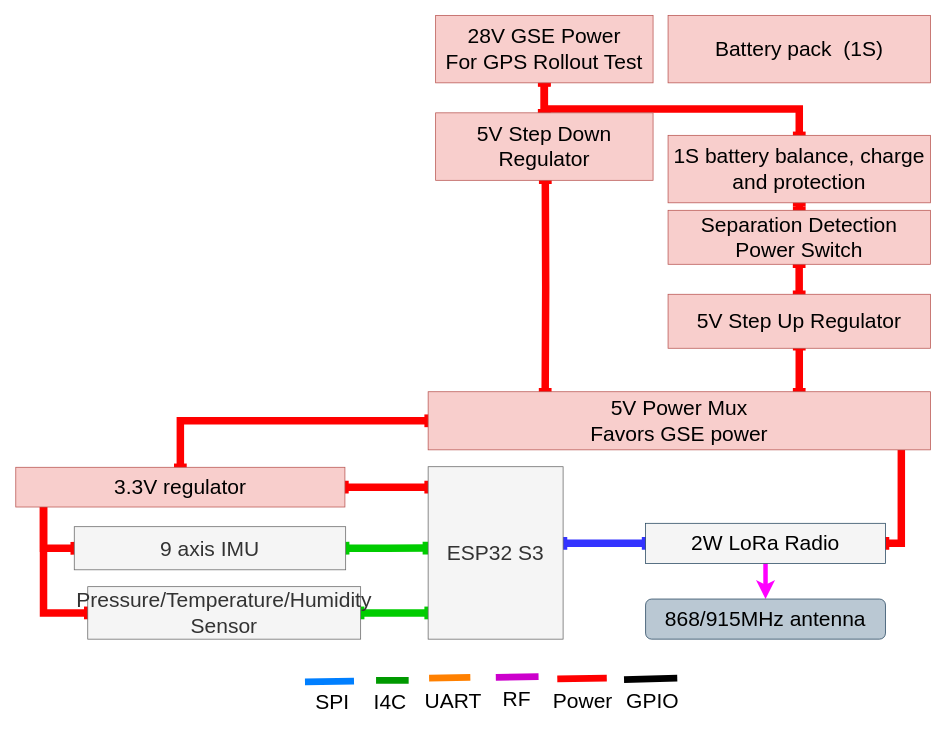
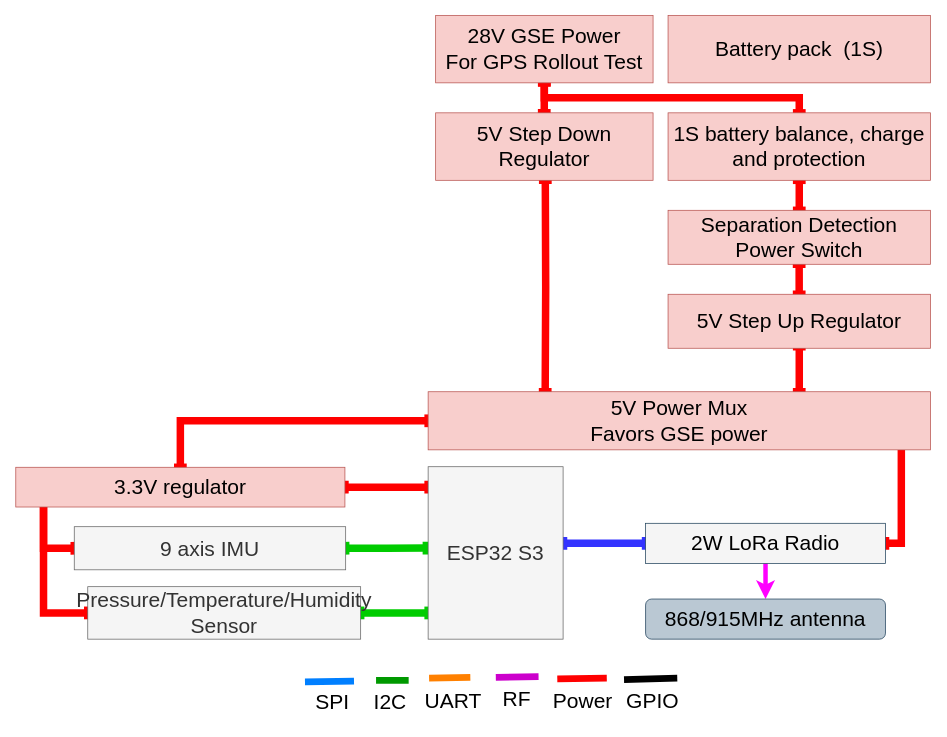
  <mxCell id="0" />
  <mxCell id="1" parent="0" />
  <mxCell id="2" value="" style="edgeStyle=orthogonalEdgeStyle;rounded=0;orthogonalLoop=1;jettySize=auto;html=1;strokeColor=#FF0000;endArrow=baseDash;endFill=0;strokeWidth=10;startArrow=baseDash;startFill=0;exitX=0.5;exitY=1;exitDx=0;exitDy=0;entryX=0.233;entryY=0;entryDx=0;entryDy=0;entryPerimeter=0;" edge="1" parent="1" target="28"><mxGeometry relative="1" as="geometry"><Array as="points" /><mxPoint x="726.27" y="240" as="sourcePoint" /><mxPoint x="726.27" y="280" as="targetPoint" /></mxGeometry></mxCell>
  <mxCell id="3" value="" style="edgeStyle=orthogonalEdgeStyle;rounded=0;orthogonalLoop=1;jettySize=auto;html=1;strokeColor=#FF0000;endArrow=baseDash;endFill=0;strokeWidth=10;startArrow=baseDash;startFill=0;exitX=0.5;exitY=1;exitDx=0;exitDy=0;entryX=0.5;entryY=0;entryDx=0;entryDy=0;" edge="1" parent="1"><mxGeometry relative="1" as="geometry"><Array as="points"><mxPoint x="724.89" y="140" /><mxPoint x="724.89" y="140" /></Array><mxPoint x="724.89" y="110" as="sourcePoint" /><mxPoint x="724.89" y="150" as="targetPoint" /></mxGeometry></mxCell>
  <mxCell id="4" value="" style="edgeStyle=orthogonalEdgeStyle;rounded=0;orthogonalLoop=1;jettySize=auto;html=1;strokeColor=#FF0000;endArrow=baseDash;endFill=0;strokeWidth=10;startArrow=baseDash;startFill=0;exitX=0.5;exitY=0.972;exitDx=0;exitDy=0;entryX=0.5;entryY=0;entryDx=0;entryDy=0;exitPerimeter=0;" edge="1" parent="1" source="39"><mxGeometry relative="1" as="geometry"><Array as="points"><mxPoint x="1065" y="512" /></Array><mxPoint x="1064.93" y="482" as="sourcePoint" /><mxPoint x="1064.93" y="522" as="targetPoint" /></mxGeometry></mxCell>
  <mxCell id="5" value="" style="edgeStyle=orthogonalEdgeStyle;rounded=0;orthogonalLoop=1;jettySize=auto;html=1;strokeColor=#FF0000;endArrow=baseDash;endFill=0;strokeWidth=10;startArrow=baseDash;startFill=0;exitX=0.5;exitY=1;exitDx=0;exitDy=0;entryX=0.5;entryY=0;entryDx=0;entryDy=0;" edge="1" parent="1"><mxGeometry relative="1" as="geometry"><Array as="points"><mxPoint x="1064.86" y="382" /><mxPoint x="1064.86" y="382" /></Array><mxPoint x="1064.86" y="352" as="sourcePoint" /><mxPoint x="1064.86" y="392" as="targetPoint" /></mxGeometry></mxCell>
  <mxCell id="6" style="edgeStyle=orthogonalEdgeStyle;rounded=0;orthogonalLoop=1;jettySize=auto;html=1;strokeWidth=10;endArrow=baseDash;endFill=0;fillColor=#f8cecc;strokeColor=#FF0000;entryX=0;entryY=0.5;entryDx=0;entryDy=0;exitX=0.087;exitY=0.993;exitDx=0;exitDy=0;exitPerimeter=0;" parent="1" edge="1" target="35" source="33"><mxGeometry relative="1" as="geometry"><mxPoint x="57" y="742" as="sourcePoint" /><mxPoint x="96" y="1305" as="targetPoint" /><Array as="points"><mxPoint x="57" y="675" /><mxPoint x="57" y="817" /></Array></mxGeometry></mxCell>
  <mxCell id="7" style="edgeStyle=orthogonalEdgeStyle;rounded=0;orthogonalLoop=1;jettySize=auto;html=1;entryX=0;entryY=0.5;entryDx=0;entryDy=0;strokeWidth=10;endArrow=baseDash;endFill=0;fillColor=#fff2cc;strokeColor=#FF0000;startArrow=baseDash;startFill=0;exitX=0.5;exitY=0;exitDx=0;exitDy=0;" parent="1" source="33" target="28" edge="1"><mxGeometry relative="1" as="geometry"><mxPoint x="800" y="512" as="sourcePoint" /><Array as="points"><mxPoint x="240" y="561" /></Array><mxPoint x="800" y="560" as="targetPoint" /></mxGeometry></mxCell>
  <mxCell id="8" style="edgeStyle=orthogonalEdgeStyle;rounded=0;orthogonalLoop=1;jettySize=auto;html=1;entryX=0;entryY=0.5;entryDx=0;entryDy=0;strokeWidth=6;strokeColor=#FF00FF;exitX=0.5;exitY=1;exitDx=0;exitDy=0;" parent="1" source="37" target="38" edge="1"><mxGeometry relative="1" as="geometry"><mxPoint x="1030" y="821.48" as="targetPoint" /><mxPoint x="1030" y="774.48" as="sourcePoint" /><Array as="points"><mxPoint x="1020" y="778.48" /><mxPoint x="1020" y="778.48" /></Array></mxGeometry></mxCell>
  <mxCell id="9" style="edgeStyle=orthogonalEdgeStyle;rounded=0;orthogonalLoop=1;jettySize=auto;html=1;exitX=1;exitY=0.5;exitDx=0;exitDy=0;strokeWidth=10;endArrow=baseDash;endFill=0;strokeColor=#FF0000;startArrow=baseDash;startFill=0;entryX=0;entryY=0.119;entryDx=0;entryDy=0;entryPerimeter=0;" parent="1" source="33" target="36" edge="1"><mxGeometry relative="1" as="geometry"><mxPoint x="460" y="675.86" as="sourcePoint" /><mxPoint x="560" y="676" as="targetPoint" /><Array as="points"><mxPoint x="540" y="649" /><mxPoint x="570" y="649" /></Array></mxGeometry></mxCell>
  <mxCell id="10" style="edgeStyle=orthogonalEdgeStyle;rounded=0;orthogonalLoop=1;jettySize=auto;html=1;entryX=1;entryY=0.5;entryDx=0;entryDy=0;strokeWidth=10;endArrow=baseDash;endFill=0;startArrow=baseDash;startFill=0;strokeColor=#00CC00;exitX=0;exitY=0.848;exitDx=0;exitDy=0;exitPerimeter=0;" parent="1" edge="1" target="35" source="36"><mxGeometry relative="1" as="geometry"><mxPoint x="553.27" y="792" as="sourcePoint" /><mxPoint x="444.89" y="930.53" as="targetPoint" /><Array as="points" /></mxGeometry></mxCell>
  <mxCell id="11" style="edgeStyle=orthogonalEdgeStyle;rounded=0;orthogonalLoop=1;jettySize=auto;html=1;strokeWidth=10;endArrow=baseDash;endFill=0;startArrow=baseDash;startFill=0;strokeColor=#00CC00;exitX=-0.013;exitY=0.472;exitDx=0;exitDy=0;exitPerimeter=0;entryX=1;entryY=0.5;entryDx=0;entryDy=0;" parent="1" edge="1" target="31" source="36"><mxGeometry relative="1" as="geometry"><mxPoint x="598.92" y="892" as="sourcePoint" /><mxPoint x="450" y="892" as="targetPoint" /><Array as="points" /></mxGeometry></mxCell>
  <mxCell id="12" value="" style="edgeStyle=orthogonalEdgeStyle;rounded=0;orthogonalLoop=1;jettySize=auto;html=1;strokeColor=#FF0000;endArrow=baseDash;endFill=0;strokeWidth=10;startArrow=baseDash;startFill=0;exitX=0.5;exitY=1;exitDx=0;exitDy=0;entryX=0.5;entryY=0;entryDx=0;entryDy=0;" parent="1" source="34" target="32" edge="1"><mxGeometry relative="1" as="geometry"><Array as="points"><mxPoint x="1065" y="270" /><mxPoint x="1065" y="270" /></Array><mxPoint x="1560" y="360" as="sourcePoint" /><mxPoint x="1597.2" y="360" as="targetPoint" /></mxGeometry></mxCell>
  <mxCell id="13" style="edgeStyle=orthogonalEdgeStyle;rounded=0;orthogonalLoop=1;jettySize=auto;html=1;strokeWidth=10;endArrow=baseDash;endFill=0;fillColor=#f8cecc;strokeColor=#FF0000;entryX=0;entryY=0.5;entryDx=0;entryDy=0;" parent="1" target="31" edge="1"><mxGeometry relative="1" as="geometry"><mxPoint x="57" y="672" as="sourcePoint" /><mxPoint x="70" y="1212" as="targetPoint" /><Array as="points"><mxPoint x="57" y="731" /><mxPoint x="98" y="731" /></Array></mxGeometry></mxCell>
  <mxCell id="14" value="" style="endArrow=none;html=1;rounded=1;fontSize=29;strokeColor=#009900;strokeWidth=9;endFill=0;" parent="1" edge="1"><mxGeometry width="50" height="50" relative="1" as="geometry"><mxPoint x="500.52" y="907" as="sourcePoint" /><mxPoint x="544.02" y="907" as="targetPoint" /></mxGeometry></mxCell>
  <mxCell id="15" value="SPI" style="text;html=1;align=center;verticalAlign=middle;resizable=0;points=[];autosize=1;strokeColor=none;fillColor=none;fontSize=28;" parent="1" vertex="1"><mxGeometry x="407.27" y="911" width="70" height="50" as="geometry" /></mxCell>
  <mxCell id="16" value="" style="endArrow=none;html=1;rounded=1;fontSize=29;strokeColor=#007FFF;strokeWidth=9;exitX=-0.022;exitY=-0.04;exitDx=0;exitDy=0;exitPerimeter=0;entryX=0.912;entryY=-0.06;entryDx=0;entryDy=0;entryPerimeter=0;endFill=0;" parent="1" source="15" target="15" edge="1"><mxGeometry width="50" height="50" relative="1" as="geometry"><mxPoint x="420.27" y="947" as="sourcePoint" /><mxPoint x="470.27" y="897" as="targetPoint" /></mxGeometry></mxCell>
- <mxCell id="17" value="I4C" style="text;html=1;align=center;verticalAlign=middle;resizable=0;points=[];autosize=1;strokeColor=none;fillColor=none;fontSize=28;" parent="1" vertex="1"><mxGeometry x="484.27" y="911" width="70" height="50" as="geometry" /></mxCell>
+ <mxCell id="17" value="I2C" style="text;html=1;align=center;verticalAlign=middle;resizable=0;points=[];autosize=1;strokeColor=none;fillColor=none;fontSize=28;" parent="1" vertex="1"><mxGeometry x="484.27" y="911" width="70" height="50" as="geometry" /></mxCell>
  <mxCell id="18" value="" style="endArrow=none;html=1;rounded=1;fontSize=29;strokeColor=#FF8000;strokeWidth=9;endFill=0;" parent="1" edge="1"><mxGeometry width="50" height="50" relative="1" as="geometry"><mxPoint x="571.27" y="904" as="sourcePoint" /><mxPoint x="626.27" y="903" as="targetPoint" /></mxGeometry></mxCell>
  <mxCell id="19" value="UART" style="text;html=1;align=center;verticalAlign=middle;resizable=0;points=[];autosize=1;strokeColor=none;fillColor=none;fontSize=28;" parent="1" vertex="1"><mxGeometry x="553.27" y="909" width="100" height="50" as="geometry" /></mxCell>
  <mxCell id="20" value="" style="endArrow=none;html=1;rounded=1;fontSize=29;strokeColor=#000000;strokeWidth=9;endFill=0;" parent="1" edge="1"><mxGeometry width="50" height="50" relative="1" as="geometry"><mxPoint x="831.27" y="906" as="sourcePoint" /><mxPoint x="902.27" y="904" as="targetPoint" /></mxGeometry></mxCell>
  <mxCell id="21" value="GPIO" style="text;html=1;align=center;verticalAlign=middle;resizable=0;points=[];autosize=1;strokeColor=none;fillColor=none;fontSize=28;" parent="1" vertex="1"><mxGeometry x="824.27" y="909" width="90" height="50" as="geometry" /></mxCell>
  <mxCell id="22" value="" style="endArrow=none;html=1;rounded=1;fontSize=29;strokeColor=#CC00CC;strokeWidth=9;endFill=0;" parent="1" edge="1"><mxGeometry width="50" height="50" relative="1" as="geometry"><mxPoint x="660.27" y="903" as="sourcePoint" /><mxPoint x="717.27" y="902" as="targetPoint" /></mxGeometry></mxCell>
  <mxCell id="23" value="RF" style="text;html=1;align=center;verticalAlign=middle;resizable=0;points=[];autosize=1;strokeColor=none;fillColor=none;fontSize=28;" parent="1" vertex="1"><mxGeometry x="658.09" y="907" width="60" height="50" as="geometry" /></mxCell>
  <mxCell id="24" value="" style="endArrow=none;html=1;rounded=1;fontSize=29;strokeColor=#FF0000;strokeWidth=9;endFill=0;" parent="1" edge="1"><mxGeometry width="50" height="50" relative="1" as="geometry"><mxPoint x="742.27" y="905" as="sourcePoint" /><mxPoint x="808.27" y="904" as="targetPoint" /></mxGeometry></mxCell>
  <mxCell id="25" value="Power" style="text;html=1;align=center;verticalAlign=middle;resizable=0;points=[];autosize=1;strokeColor=none;fillColor=none;fontSize=28;" parent="1" vertex="1"><mxGeometry x="726.27" y="909" width="100" height="50" as="geometry" /></mxCell>
  <mxCell id="26" style="edgeStyle=orthogonalEdgeStyle;rounded=0;orthogonalLoop=1;jettySize=auto;html=1;strokeWidth=10;endArrow=baseDash;endFill=0;fillColor=#f8cecc;strokeColor=#FF0000;entryX=1;entryY=0.5;entryDx=0;entryDy=0;exitX=0.942;exitY=1.002;exitDx=0;exitDy=0;exitPerimeter=0;" parent="1" source="28" target="37" edge="1"><mxGeometry relative="1" as="geometry"><mxPoint x="1320" y="612" as="sourcePoint" /><mxPoint x="1280" y="865.09" as="targetPoint" /><Array as="points"><mxPoint x="1201" y="724" /></Array></mxGeometry></mxCell>
  <mxCell id="27" value="" style="edgeStyle=orthogonalEdgeStyle;rounded=0;orthogonalLoop=1;jettySize=auto;html=1;endArrow=baseDash;endFill=0;startArrow=baseDash;startFill=0;strokeWidth=10;strokeColor=#3333FF;exitX=0;exitY=0.5;exitDx=0;exitDy=0;entryX=1.003;entryY=0.444;entryDx=0;entryDy=0;entryPerimeter=0;" parent="1" source="37" target="36" edge="1"><mxGeometry relative="1" as="geometry"><mxPoint x="860" y="872" as="sourcePoint" /><mxPoint x="770" y="832" as="targetPoint" /><Array as="points" /></mxGeometry></mxCell>
  <mxCell id="28" value="5V Power Mux&lt;br&gt;Favors GSE power" style="rounded=0;whiteSpace=wrap;html=1;fillColor=#f8cecc;strokeColor=#b85450;fontSize=28;" parent="1" vertex="1"><mxGeometry x="570" y="522" width="670" height="77.5" as="geometry" /></mxCell>
  <mxCell id="29" style="edgeStyle=orthogonalEdgeStyle;rounded=0;orthogonalLoop=1;jettySize=auto;html=1;strokeWidth=10;endArrow=baseDash;endFill=0;strokeColor=#FF0000;startArrow=baseDash;startFill=0;fillColor=#f8cecc;exitX=0.5;exitY=0;exitDx=0;exitDy=0;" parent="1" source="34" target="40" edge="1"><mxGeometry relative="1" as="geometry"><mxPoint x="1492.36" y="180" as="sourcePoint" /><mxPoint x="1430" y="180" as="targetPoint" /></mxGeometry></mxCell>
  <mxCell id="30" value="&lt;font style=&quot;font-size: 28px;&quot;&gt;Battery pack&amp;nbsp; (1S)&lt;/font&gt;" style="rounded=0;whiteSpace=wrap;html=1;fillColor=#f8cecc;strokeColor=#b85450;fontSize=28;" parent="1" vertex="1"><mxGeometry x="890" y="20" width="350" height="90" as="geometry" /></mxCell>
  <mxCell id="31" value="&lt;div&gt;9 axis IMU&lt;/div&gt;" style="rounded=0;whiteSpace=wrap;html=1;fillColor=#f5f5f5;strokeColor=#666666;fontSize=28;fontColor=#333333;" parent="1" vertex="1"><mxGeometry x="98" y="702" width="362" height="57.5" as="geometry" /></mxCell>
  <mxCell id="32" value="Separation Detection Power Switch " style="rounded=0;whiteSpace=wrap;html=1;fillColor=#f8cecc;strokeColor=#b85450;fontSize=28;" parent="1" vertex="1"><mxGeometry x="890" y="280" width="350" height="72" as="geometry" /></mxCell>
  <mxCell id="33" value="3.3V regulator" style="rounded=0;whiteSpace=wrap;html=1;fillColor=#f8cecc;strokeColor=#b85450;fontSize=28;" parent="1" vertex="1"><mxGeometry x="20" y="622.75" width="439" height="53" as="geometry" /></mxCell>
- <mxCell id="34" value="&lt;font style=&quot;font-size: 28px;&quot;&gt;1S battery balance, charge and protection&lt;/font&gt;" style="rounded=0;whiteSpace=wrap;html=1;fillColor=#f8cecc;strokeColor=#b85450;fontSize=28;" parent="1" vertex="1"><mxGeometry x="890" y="180" width="350" height="90" as="geometry" /></mxCell>
+ <mxCell id="34" value="&lt;font style=&quot;font-size: 28px;&quot;&gt;1S battery balance, charge and protection&lt;/font&gt;" style="rounded=0;whiteSpace=wrap;html=1;fillColor=#f8cecc;strokeColor=#b85450;fontSize=28;" parent="1" vertex="1"><mxGeometry x="890" y="150" width="350" height="90" as="geometry" /></mxCell>
  <mxCell id="35" value="Pressure/Temperature/Humidity Sensor" style="rounded=0;whiteSpace=wrap;html=1;fillColor=#f5f5f5;strokeColor=#666666;fontSize=28;fontColor=#333333;" parent="1" vertex="1"><mxGeometry x="116" y="782" width="364" height="70" as="geometry" /></mxCell>
  <mxCell id="36" value="ESP32 S3" style="rounded=0;whiteSpace=wrap;html=1;fillColor=#f5f5f5;fontSize=28;fontColor=#333333;strokeColor=#666666;" parent="1" vertex="1"><mxGeometry x="570" y="622" width="180" height="230" as="geometry" /></mxCell>
  <mxCell id="37" value="2W LoRa Radio" style="rounded=0;whiteSpace=wrap;html=1;fontSize=28;fillColor=#F5F5F5;strokeColor=#23445d;" parent="1" vertex="1"><mxGeometry x="860" y="697.48" width="320" height="53.5" as="geometry" /></mxCell>
  <mxCell id="38" value="868/915MHz antenna" style="whiteSpace=wrap;html=1;fontSize=28;fillColor=#bac8d3;strokeColor=#23445d;direction=south;rounded=1;" parent="1" vertex="1"><mxGeometry x="860" y="798.48" width="320" height="53.52" as="geometry" /></mxCell>
  <mxCell id="39" value="5V Step Up Regulator" style="rounded=0;whiteSpace=wrap;html=1;fillColor=#f8cecc;strokeColor=#b85450;fontSize=28;" vertex="1" parent="1"><mxGeometry x="890" y="392" width="350" height="72" as="geometry" /></mxCell>
  <mxCell id="40" value="&lt;div&gt;28V GSE Power&lt;/div&gt;&lt;div&gt;For GPS Rollout Test&lt;br&gt;&lt;/div&gt;" style="rounded=0;whiteSpace=wrap;html=1;fillColor=#f8cecc;strokeColor=#b85450;fontSize=28;" vertex="1" parent="1"><mxGeometry x="580" y="20" width="290" height="90" as="geometry" /></mxCell>
  <mxCell id="41" value="5V Step Down Regulator" style="rounded=0;whiteSpace=wrap;html=1;fillColor=#f8cecc;strokeColor=#b85450;fontSize=28;" vertex="1" parent="1"><mxGeometry x="580" y="150" width="290" height="90" as="geometry" /></mxCell>
